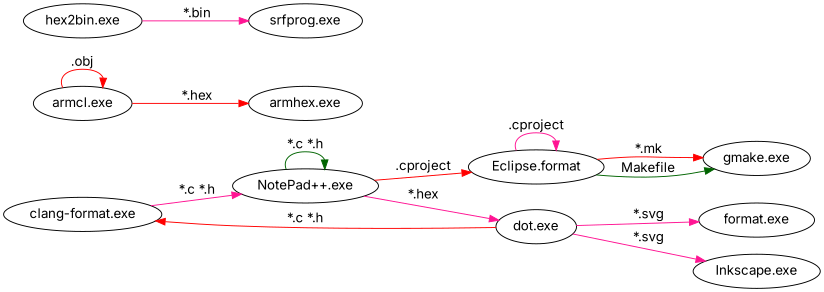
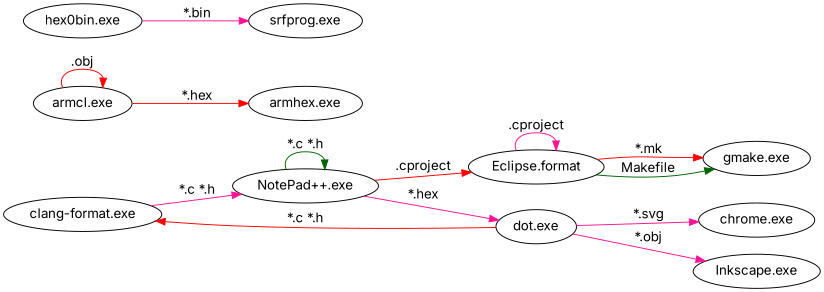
  digraph {
    fontname=Inter
    rankdir=LR
    node [fontname=Inter]
    edge [color=deeppink fontname=Inter]
    n1 [label="clang-format.exe"]
    n2 [label="NotePad++.exe"]
    n3 [label="dot.exe"]
    n4 [label="Eclipse.format"]
-   n5 [label="format.exe"]
+   n5 [label="chrome.exe"]
    n6 [label="Inkscape.exe"]
    n7 [label="gmake.exe"]
    n8 [label="armcl.exe"]
    n9 [label="armhex.exe"]
    n10 [label="srfprog.exe"]
-   n11 [label="hex2bin.exe"]
+   n11 [label="hex0bin.exe"]
    n1 -> n2 [label="*.c *.h"]
    n2 -> n2 [color=darkgreen label="*.c *.h"]
    n2 -> n3 [label="*.hex"]
    n2 -> n4 [color=red label=".cproject"]
    n3 -> n1 [color=red label="*.c *.h"]
    n3 -> n5 [label="*.svg"]
-   n3 -> n6 [label="*.svg"]
+   n3 -> n6 [label="*.obj"]
    n4 -> n4 [label=".cproject"]
    n4 -> n7 [color=red label="*.mk"]
    n4 -> n7 [color=darkgreen label=Makefile]
    n8 -> n8 [color=red label=".obj"]
    n8 -> n9 [color=red label="*.hex"]
    n11 -> n10 [label="*.bin"]
  }
